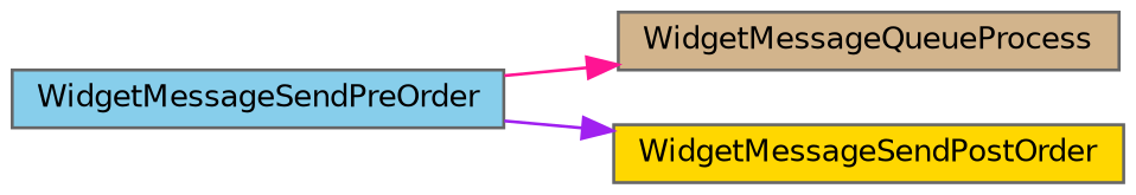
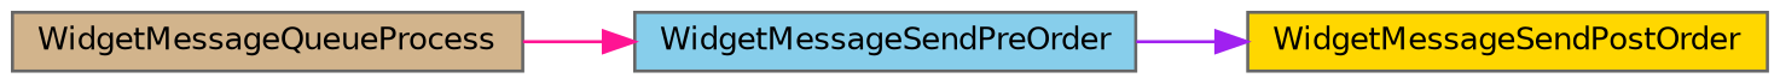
  digraph {
    rankdir=LR
    node [color=grey40 fontname=Helvetica fontsize=10 shape=box style=filled]
    edge [fontname=Helvetica fontsize=10 labelfontname=Helvetica labelfontsize=10 style=solid]
    n1 [color=gray40 fillcolor=tan fontcolor=black height=0.2 label=WidgetMessageQueueProcess width=0.4]
    n2 [fillcolor=skyblue height=0.2 label=WidgetMessageSendPreOrder width=0.4]
    n3 [fillcolor=gold height=0.2 label=WidgetMessageSendPostOrder width=0.4]
-   n2 -> n1 [color=deeppink]
+   n1 -> n2 [color=deeppink]
    n2 -> n3 [color=purple]
  }
